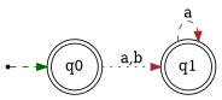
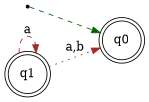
  digraph {
    rankdir=LR
    node [shape=doublecircle]
    edge [color=brown style=dashed]
    p [shape=point]
    q0
    q1
    p -> q0 [color=darkgreen]
-   q0 -> q1 [label="a,b" style=dotted]
+   q1 -> q0 [label="a,b" style=dotted]
    q1 -> q1 [label=a]
  }
